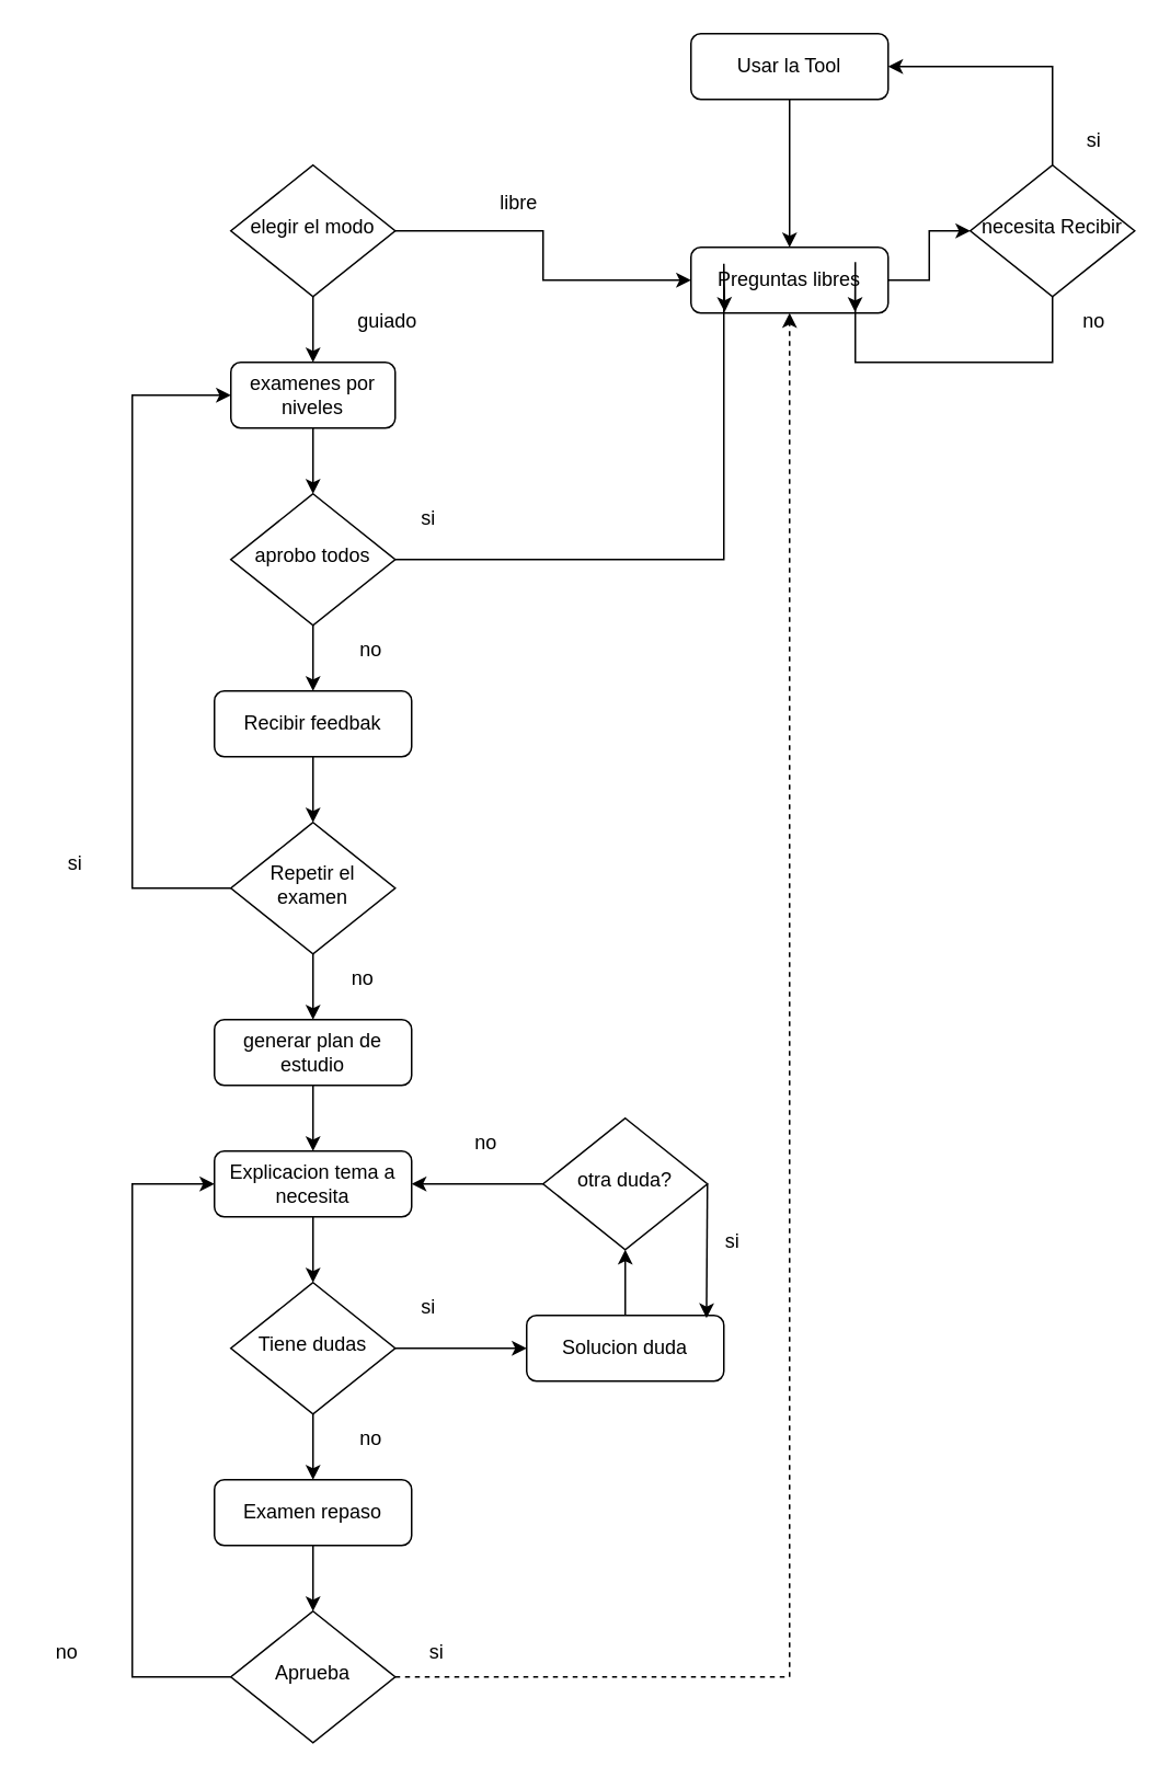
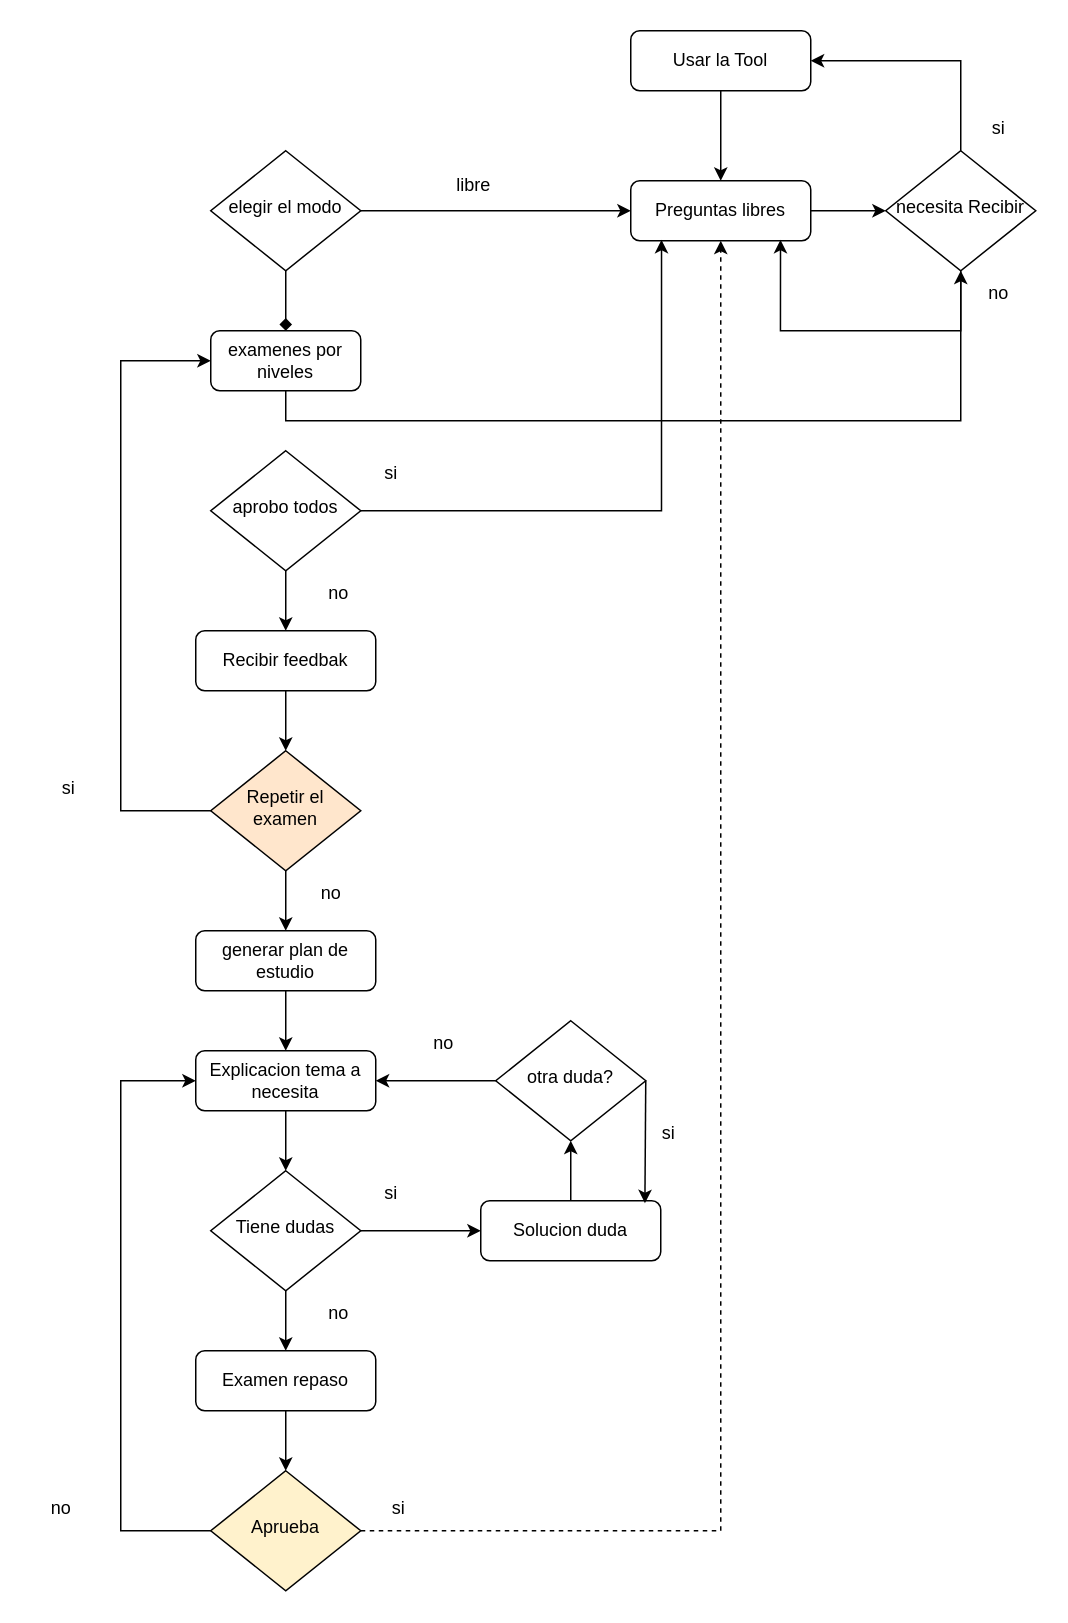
  <mxCell id="0" />
  <mxCell id="1" parent="0" />
  <mxCell id="2" value="" style="edgeStyle=orthogonalEdgeStyle;rounded=0;orthogonalLoop=1;jettySize=auto;exitX=1;exitY=0.5;exitDx=0;exitDy=0;entryX=0;entryY=0.5;entryDx=0;entryDy=0;textShadow=0;labelBorderColor=none;html=1;strokeColor=default;" parent="1" source="4" target="6" edge="1"><mxGeometry relative="1" as="geometry" /></mxCell>
- <mxCell id="3" style="edgeStyle=orthogonalEdgeStyle;rounded=0;orthogonalLoop=1;jettySize=auto;html=1;exitX=0.5;exitY=1;exitDx=0;exitDy=0;entryX=0.5;entryY=0;entryDx=0;entryDy=0;" parent="1" source="4" target="10" edge="1"><mxGeometry relative="1" as="geometry" /></mxCell>
+ <mxCell id="3" style="edgeStyle=orthogonalEdgeStyle;rounded=0;orthogonalLoop=1;jettySize=auto;html=1;exitX=0.5;exitY=1;exitDx=0;exitDy=0;entryX=0.5;entryY=0;entryDx=0;entryDy=0;endArrow=diamond;" parent="1" source="4" target="10" edge="1"><mxGeometry relative="1" as="geometry" /></mxCell>
  <mxCell id="4" value="elegir el modo" style="rhombus;whiteSpace=wrap;html=1;shadow=0;fontFamily=Helvetica;fontSize=12;align=center;strokeWidth=1;spacing=6;spacingTop=-4;" parent="1" vertex="1"><mxGeometry x="140" y="100" width="100" height="80" as="geometry" /></mxCell>
  <mxCell id="5" style="edgeStyle=orthogonalEdgeStyle;rounded=0;orthogonalLoop=1;jettySize=auto;html=1;exitX=1;exitY=0.5;exitDx=0;exitDy=0;entryX=0;entryY=0.5;entryDx=0;entryDy=0;" parent="1" source="6" target="33" edge="1"><mxGeometry relative="1" as="geometry" /></mxCell>
- <mxCell id="6" value="Preguntas libres" style="rounded=1;whiteSpace=wrap;html=1;fontSize=12;glass=0;strokeWidth=1;shadow=0;" parent="1" vertex="1"><mxGeometry x="420" y="150" width="120" height="40" as="geometry" /></mxCell>
+ <mxCell id="6" value="Preguntas libres" style="rounded=1;whiteSpace=wrap;html=1;fontSize=12;glass=0;strokeWidth=1;shadow=0;" parent="1" vertex="1"><mxGeometry x="420" y="120" width="120" height="40" as="geometry" /></mxCell>
  <mxCell id="7" style="edgeStyle=orthogonalEdgeStyle;rounded=0;orthogonalLoop=1;jettySize=auto;html=1;exitX=0.5;exitY=1;exitDx=0;exitDy=0;entryX=0.5;entryY=0;entryDx=0;entryDy=0;" parent="1" source="8" target="16" edge="1"><mxGeometry relative="1" as="geometry" /></mxCell>
  <mxCell id="8" value="Recibir feedbak" style="rounded=1;whiteSpace=wrap;html=1;fontSize=12;glass=0;strokeWidth=1;shadow=0;" parent="1" vertex="1"><mxGeometry x="130" y="420" width="120" height="40" as="geometry" /></mxCell>
- <mxCell id="9" style="edgeStyle=orthogonalEdgeStyle;rounded=0;orthogonalLoop=1;jettySize=auto;html=1;exitX=0.5;exitY=1;exitDx=0;exitDy=0;entryX=0.5;entryY=0;entryDx=0;entryDy=0;" parent="1" source="10" target="13" edge="1"><mxGeometry relative="1" as="geometry" /></mxCell>
+ <mxCell id="9" style="edgeStyle=orthogonalEdgeStyle;rounded=0;orthogonalLoop=1;jettySize=auto;html=1;exitX=0.5;exitY=1;exitDx=0;exitDy=0;" parent="1" source="10" target="33" edge="1"><mxGeometry relative="1" as="geometry" /></mxCell>
  <mxCell id="10" value="examenes por niveles" style="rounded=1;whiteSpace=wrap;html=1;fontSize=12;glass=0;strokeWidth=1;shadow=0;" parent="1" vertex="1"><mxGeometry x="140" y="220" width="100" height="40" as="geometry" /></mxCell>
  <mxCell id="11" style="edgeStyle=orthogonalEdgeStyle;rounded=0;orthogonalLoop=1;jettySize=auto;html=1;exitX=0.5;exitY=1;exitDx=0;exitDy=0;entryX=0.5;entryY=0;entryDx=0;entryDy=0;" parent="1" source="13" target="8" edge="1"><mxGeometry relative="1" as="geometry" /></mxCell>
  <mxCell id="12" style="edgeStyle=orthogonalEdgeStyle;rounded=0;orthogonalLoop=1;jettySize=auto;html=1;exitX=1;exitY=0.5;exitDx=0;exitDy=0;entryX=0.171;entryY=0.984;entryDx=0;entryDy=0;entryPerimeter=0;" parent="1" source="13" target="6" edge="1"><mxGeometry relative="1" as="geometry"><Array as="points"><mxPoint x="440" y="340" /><mxPoint x="440" y="160" /><mxPoint x="441" y="160" /></Array></mxGeometry></mxCell>
  <mxCell id="13" value="aprobo todos" style="rhombus;whiteSpace=wrap;html=1;shadow=0;fontFamily=Helvetica;fontSize=12;align=center;strokeWidth=1;spacing=6;spacingTop=-4;" parent="1" vertex="1"><mxGeometry x="140" y="300" width="100" height="80" as="geometry" /></mxCell>
  <mxCell id="14" style="edgeStyle=orthogonalEdgeStyle;rounded=0;orthogonalLoop=1;jettySize=auto;html=1;exitX=0;exitY=0.5;exitDx=0;exitDy=0;entryX=0;entryY=0.5;entryDx=0;entryDy=0;" parent="1" source="16" target="10" edge="1"><mxGeometry relative="1" as="geometry"><Array as="points"><mxPoint x="80" y="540" /><mxPoint x="80" y="240" /></Array></mxGeometry></mxCell>
  <mxCell id="15" style="edgeStyle=orthogonalEdgeStyle;rounded=0;orthogonalLoop=1;jettySize=auto;html=1;exitX=0.5;exitY=1;exitDx=0;exitDy=0;entryX=0.5;entryY=0;entryDx=0;entryDy=0;" parent="1" source="16" target="18" edge="1"><mxGeometry relative="1" as="geometry" /></mxCell>
- <mxCell id="16" value="Repetir el examen" style="rhombus;whiteSpace=wrap;html=1;shadow=0;fontFamily=Helvetica;fontSize=12;align=center;strokeWidth=1;spacing=6;spacingTop=-4;" parent="1" vertex="1"><mxGeometry x="140" y="500" width="100" height="80" as="geometry" /></mxCell>
+ <mxCell id="16" value="Repetir el examen" style="rhombus;whiteSpace=wrap;html=1;shadow=0;fontFamily=Helvetica;fontSize=12;align=center;strokeWidth=1;spacing=6;spacingTop=-4;fillColor=#ffe6cc;" parent="1" vertex="1"><mxGeometry x="140" y="500" width="100" height="80" as="geometry" /></mxCell>
  <mxCell id="17" style="edgeStyle=orthogonalEdgeStyle;rounded=0;orthogonalLoop=1;jettySize=auto;html=1;exitX=0.5;exitY=1;exitDx=0;exitDy=0;" parent="1" source="18" target="20" edge="1"><mxGeometry relative="1" as="geometry" /></mxCell>
  <mxCell id="18" value="generar plan de estudio" style="rounded=1;whiteSpace=wrap;html=1;fontSize=12;glass=0;strokeWidth=1;shadow=0;" parent="1" vertex="1"><mxGeometry x="130" y="620" width="120" height="40" as="geometry" /></mxCell>
  <mxCell id="19" style="edgeStyle=orthogonalEdgeStyle;rounded=0;orthogonalLoop=1;jettySize=auto;html=1;exitX=0.5;exitY=1;exitDx=0;exitDy=0;" parent="1" source="20" target="23" edge="1"><mxGeometry relative="1" as="geometry" /></mxCell>
  <mxCell id="20" value="Explicacion tema a necesita" style="rounded=1;whiteSpace=wrap;html=1;fontSize=12;glass=0;strokeWidth=1;shadow=0;" parent="1" vertex="1"><mxGeometry x="130" y="700" width="120" height="40" as="geometry" /></mxCell>
  <mxCell id="21" style="edgeStyle=orthogonalEdgeStyle;rounded=0;orthogonalLoop=1;jettySize=auto;html=1;exitX=0.5;exitY=1;exitDx=0;exitDy=0;entryX=0.5;entryY=0;entryDx=0;entryDy=0;" parent="1" source="23" target="27" edge="1"><mxGeometry relative="1" as="geometry" /></mxCell>
  <mxCell id="22" style="edgeStyle=orthogonalEdgeStyle;rounded=0;orthogonalLoop=1;jettySize=auto;html=1;exitX=1;exitY=0.5;exitDx=0;exitDy=0;entryX=0;entryY=0.5;entryDx=0;entryDy=0;" parent="1" source="23" target="25" edge="1"><mxGeometry relative="1" as="geometry" /></mxCell>
  <mxCell id="23" value="Tiene dudas" style="rhombus;whiteSpace=wrap;html=1;shadow=0;fontFamily=Helvetica;fontSize=12;align=center;strokeWidth=1;spacing=6;spacingTop=-4;" parent="1" vertex="1"><mxGeometry x="140" y="780" width="100" height="80" as="geometry" /></mxCell>
  <mxCell id="24" style="edgeStyle=none;html=1;exitX=0.5;exitY=0;exitDx=0;exitDy=0;entryX=0.5;entryY=1;entryDx=0;entryDy=0;" edge="1" parent="1" source="25" target="49"><mxGeometry relative="1" as="geometry" /></mxCell>
  <mxCell id="25" value="Solucion duda" style="rounded=1;whiteSpace=wrap;html=1;fontSize=12;glass=0;strokeWidth=1;shadow=0;" parent="1" vertex="1"><mxGeometry x="320" y="800" width="120" height="40" as="geometry" /></mxCell>
  <mxCell id="26" style="edgeStyle=orthogonalEdgeStyle;rounded=0;orthogonalLoop=1;jettySize=auto;html=1;exitX=0.5;exitY=1;exitDx=0;exitDy=0;entryX=0.5;entryY=0;entryDx=0;entryDy=0;" parent="1" source="27" target="30" edge="1"><mxGeometry relative="1" as="geometry" /></mxCell>
  <mxCell id="27" value="Examen repaso" style="rounded=1;whiteSpace=wrap;html=1;fontSize=12;glass=0;strokeWidth=1;shadow=0;" parent="1" vertex="1"><mxGeometry x="130" y="900" width="120" height="40" as="geometry" /></mxCell>
  <mxCell id="28" style="edgeStyle=orthogonalEdgeStyle;rounded=0;orthogonalLoop=1;jettySize=auto;html=1;exitX=1;exitY=0.5;exitDx=0;exitDy=0;entryX=0.5;entryY=1;entryDx=0;entryDy=0;dashed=1;" parent="1" source="30" target="6" edge="1"><mxGeometry relative="1" as="geometry"><mxPoint x="501" y="162" as="targetPoint" /><Array as="points"><mxPoint x="480" y="1020" /></Array></mxGeometry></mxCell>
  <mxCell id="29" style="edgeStyle=orthogonalEdgeStyle;rounded=0;orthogonalLoop=1;jettySize=auto;html=1;exitX=0;exitY=0.5;exitDx=0;exitDy=0;entryX=0;entryY=0.5;entryDx=0;entryDy=0;" parent="1" source="30" target="20" edge="1"><mxGeometry relative="1" as="geometry"><Array as="points"><mxPoint x="80" y="1020" /><mxPoint x="80" y="720" /></Array></mxGeometry></mxCell>
- <mxCell id="30" value="Aprueba" style="rhombus;whiteSpace=wrap;html=1;shadow=0;fontFamily=Helvetica;fontSize=12;align=center;strokeWidth=1;spacing=6;spacingTop=-4;" parent="1" vertex="1"><mxGeometry x="140" y="980" width="100" height="80" as="geometry" /></mxCell>
+ <mxCell id="30" value="Aprueba" style="rhombus;whiteSpace=wrap;html=1;shadow=0;fontFamily=Helvetica;fontSize=12;align=center;strokeWidth=1;spacing=6;spacingTop=-4;fillColor=#fff2cc;" parent="1" vertex="1"><mxGeometry x="140" y="980" width="100" height="80" as="geometry" /></mxCell>
  <mxCell id="31" style="edgeStyle=orthogonalEdgeStyle;rounded=0;orthogonalLoop=1;jettySize=auto;html=1;exitX=0.5;exitY=0;exitDx=0;exitDy=0;entryX=1;entryY=0.5;entryDx=0;entryDy=0;" parent="1" source="33" target="35" edge="1"><mxGeometry relative="1" as="geometry" /></mxCell>
  <mxCell id="32" style="edgeStyle=orthogonalEdgeStyle;rounded=0;orthogonalLoop=1;jettySize=auto;html=1;exitX=0.5;exitY=1;exitDx=0;exitDy=0;entryX=0.832;entryY=0.984;entryDx=0;entryDy=0;entryPerimeter=0;horizontal=1;fontStyle=0;flowAnimation=0;shadow=0;" parent="1" source="33" target="6" edge="1"><mxGeometry relative="1" as="geometry"><Array as="points"><mxPoint x="640" y="220" /><mxPoint x="520" y="220" /><mxPoint x="520" y="159" /></Array></mxGeometry></mxCell>
  <mxCell id="33" value="necesita Recibir" style="rhombus;whiteSpace=wrap;html=1;shadow=0;fontFamily=Helvetica;fontSize=12;align=center;strokeWidth=1;spacing=6;spacingTop=-4;" parent="1" vertex="1"><mxGeometry x="590" y="100" width="100" height="80" as="geometry" /></mxCell>
  <mxCell id="34" style="edgeStyle=orthogonalEdgeStyle;rounded=0;orthogonalLoop=1;jettySize=auto;html=1;exitX=0.5;exitY=1;exitDx=0;exitDy=0;entryX=0.5;entryY=0;entryDx=0;entryDy=0;" parent="1" source="35" target="6" edge="1"><mxGeometry relative="1" as="geometry" /></mxCell>
  <mxCell id="35" value="Usar la Tool" style="rounded=1;whiteSpace=wrap;html=1;fontSize=12;glass=0;strokeWidth=1;shadow=0;" parent="1" vertex="1"><mxGeometry x="420" y="20" width="120" height="40" as="geometry" /></mxCell>
  <mxCell id="36" value="libre" style="text;html=1;align=center;verticalAlign=middle;resizable=0;points=[];autosize=1;strokeColor=none;fillColor=none;" parent="1" vertex="1"><mxGeometry x="290" y="108" width="50" height="30" as="geometry" /></mxCell>
- <mxCell id="37" value="guiado" style="text;html=1;align=center;verticalAlign=middle;resizable=0;points=[];autosize=1;strokeColor=none;fillColor=none;" parent="1" vertex="1"><mxGeometry x="205" y="180" width="60" height="30" as="geometry" /></mxCell>
  <mxCell id="38" value="si" style="text;html=1;align=center;verticalAlign=middle;resizable=0;points=[];autosize=1;strokeColor=none;fillColor=none;" parent="1" vertex="1"><mxGeometry x="245" y="300" width="30" height="30" as="geometry" /></mxCell>
  <mxCell id="39" value="si" style="text;html=1;align=center;verticalAlign=middle;resizable=0;points=[];autosize=1;strokeColor=none;fillColor=none;" parent="1" vertex="1"><mxGeometry x="30" y="510" width="30" height="30" as="geometry" /></mxCell>
  <mxCell id="40" value="no" style="text;html=1;align=center;verticalAlign=middle;resizable=0;points=[];autosize=1;strokeColor=none;fillColor=none;" parent="1" vertex="1"><mxGeometry x="205" y="380" width="40" height="30" as="geometry" /></mxCell>
  <mxCell id="41" value="no" style="text;html=1;align=center;verticalAlign=middle;resizable=0;points=[];autosize=1;strokeColor=none;fillColor=none;" parent="1" vertex="1"><mxGeometry x="200" y="580" width="40" height="30" as="geometry" /></mxCell>
  <mxCell id="42" value="no" style="text;html=1;align=center;verticalAlign=middle;resizable=0;points=[];autosize=1;strokeColor=none;fillColor=none;" parent="1" vertex="1"><mxGeometry x="205" y="860" width="40" height="30" as="geometry" /></mxCell>
  <mxCell id="43" value="no" style="text;html=1;align=center;verticalAlign=middle;resizable=0;points=[];autosize=1;strokeColor=none;fillColor=none;" parent="1" vertex="1"><mxGeometry x="20" y="990" width="40" height="30" as="geometry" /></mxCell>
  <mxCell id="44" value="si" style="text;html=1;align=center;verticalAlign=middle;resizable=0;points=[];autosize=1;strokeColor=none;fillColor=none;" parent="1" vertex="1"><mxGeometry x="245" y="780" width="30" height="30" as="geometry" /></mxCell>
  <mxCell id="45" value="si" style="text;html=1;align=center;verticalAlign=middle;resizable=0;points=[];autosize=1;strokeColor=none;fillColor=none;" parent="1" vertex="1"><mxGeometry x="250" y="990" width="30" height="30" as="geometry" /></mxCell>
  <mxCell id="46" value="si" style="text;html=1;align=center;verticalAlign=middle;resizable=0;points=[];autosize=1;strokeColor=none;fillColor=none;" parent="1" vertex="1"><mxGeometry x="650" y="70" width="30" height="30" as="geometry" /></mxCell>
  <mxCell id="47" value="no" style="text;html=1;align=center;verticalAlign=middle;resizable=0;points=[];autosize=1;strokeColor=none;fillColor=none;" parent="1" vertex="1"><mxGeometry x="645" y="180" width="40" height="30" as="geometry" /></mxCell>
  <mxCell id="48" style="edgeStyle=none;html=1;exitX=0;exitY=0.5;exitDx=0;exitDy=0;" edge="1" parent="1" source="49" target="20"><mxGeometry relative="1" as="geometry" /></mxCell>
  <mxCell id="49" value="otra duda?" style="rhombus;whiteSpace=wrap;html=1;shadow=0;fontFamily=Helvetica;fontSize=12;align=center;strokeWidth=1;spacing=6;spacingTop=-4;" vertex="1" parent="1"><mxGeometry x="330" y="680" width="100" height="80" as="geometry" /></mxCell>
  <mxCell id="50" style="edgeStyle=none;html=1;exitX=1;exitY=0.5;exitDx=0;exitDy=0;entryX=0.912;entryY=0.041;entryDx=0;entryDy=0;entryPerimeter=0;" edge="1" parent="1" source="49" target="25"><mxGeometry relative="1" as="geometry" /></mxCell>
  <mxCell id="51" value="si" style="text;html=1;align=center;verticalAlign=middle;resizable=0;points=[];autosize=1;strokeColor=none;fillColor=none;" vertex="1" parent="1"><mxGeometry x="430" y="740" width="30" height="30" as="geometry" /></mxCell>
  <mxCell id="52" value="no" style="text;html=1;align=center;verticalAlign=middle;resizable=0;points=[];autosize=1;strokeColor=none;fillColor=none;" vertex="1" parent="1"><mxGeometry x="275" y="680" width="40" height="30" as="geometry" /></mxCell>
